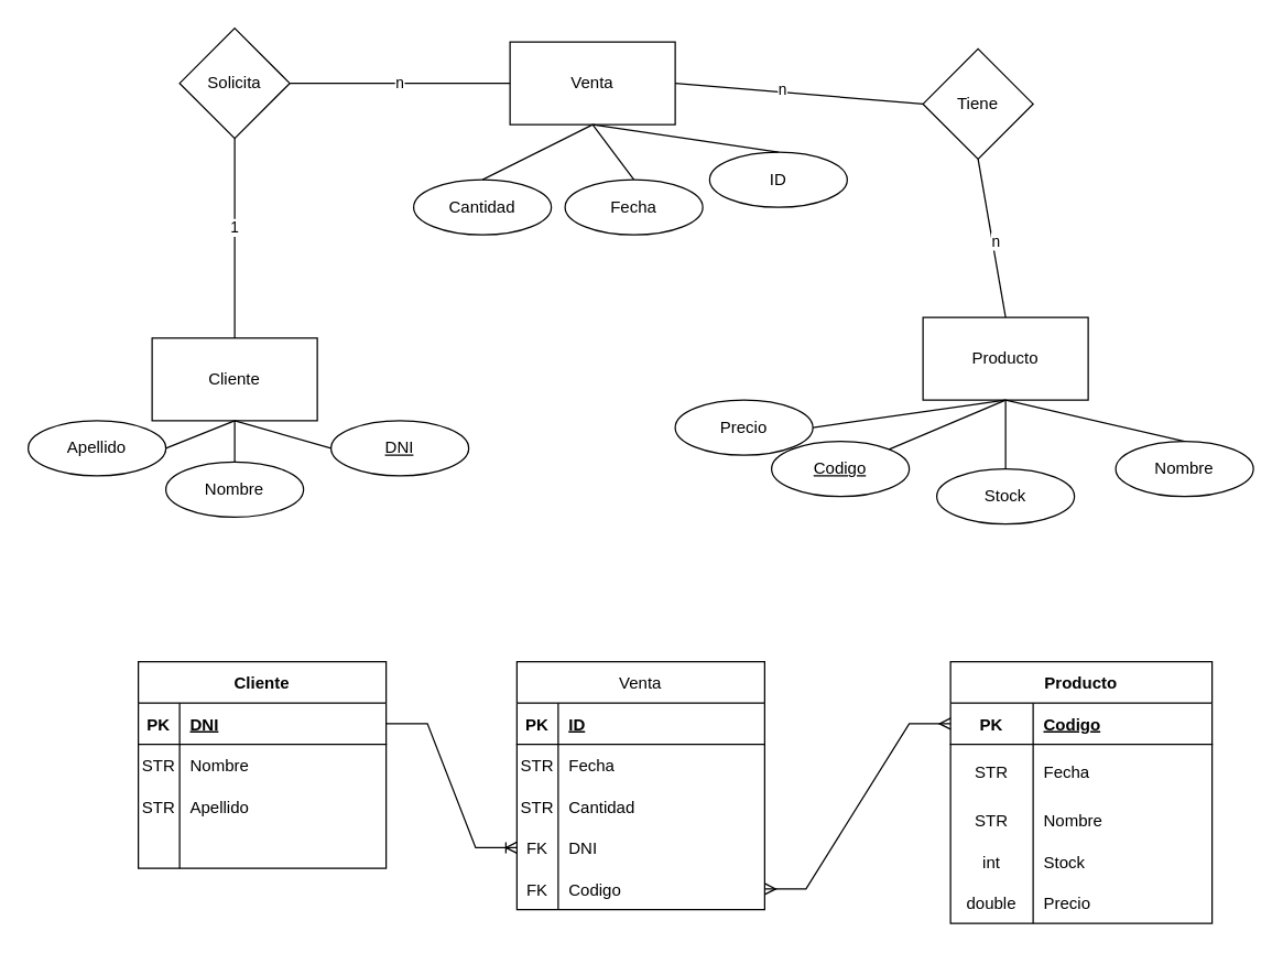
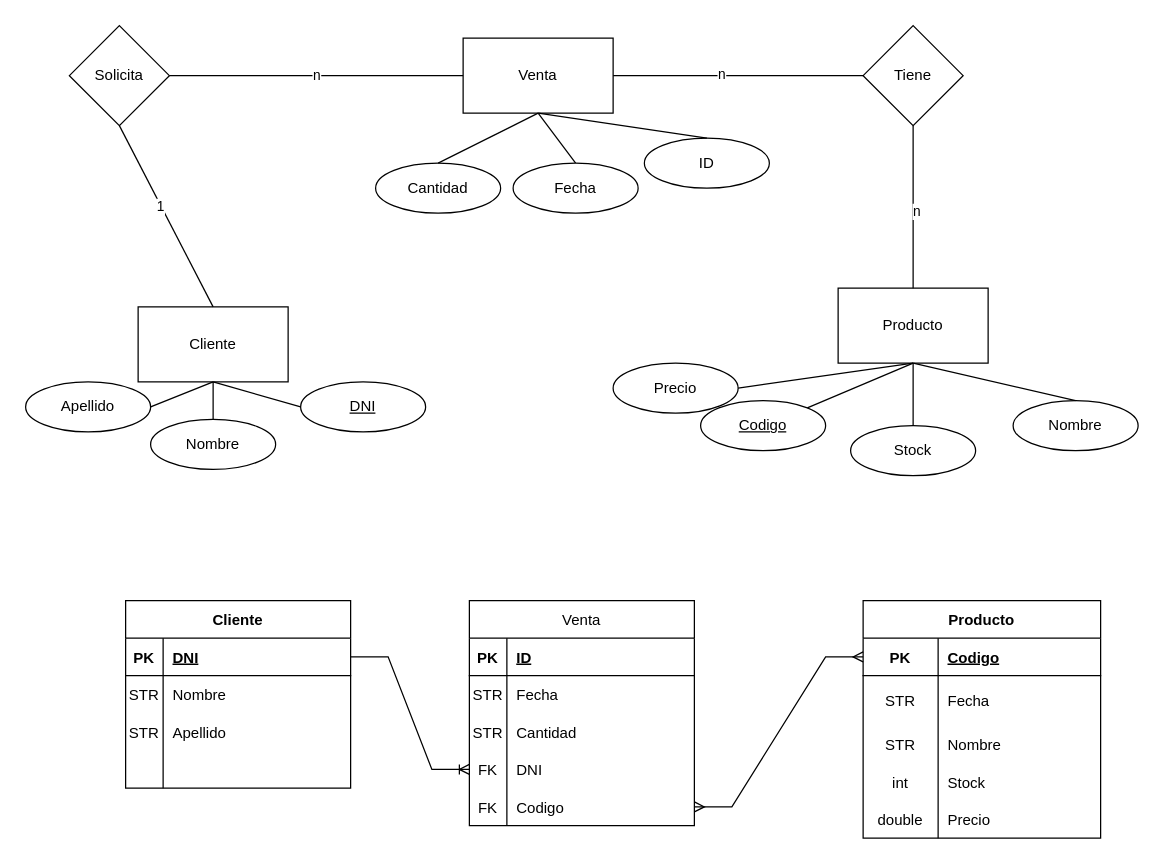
  <mxCell id="0" />
  <mxCell id="1" parent="0" />
  <mxCell id="2" value="Producto" style="rounded=0;whiteSpace=wrap;html=1;" vertex="1" parent="1"><mxGeometry x="670" y="230" width="120" height="60" as="geometry" /></mxCell>
  <mxCell id="3" value="Cliente" style="rounded=0;whiteSpace=wrap;html=1;" vertex="1" parent="1"><mxGeometry x="110" y="245" width="120" height="60" as="geometry" /></mxCell>
  <mxCell id="4" value="Venta" style="rounded=0;whiteSpace=wrap;html=1;" vertex="1" parent="1"><mxGeometry x="370" y="30" width="120" height="60" as="geometry" /></mxCell>
  <mxCell id="5" value="" style="endArrow=none;html=1;rounded=0;entryX=0.5;entryY=1;entryDx=0;entryDy=0;exitX=0.5;exitY=0;exitDx=0;exitDy=0;" edge="1" parent="1" source="6" target="4"><mxGeometry width="50" height="50" relative="1" as="geometry"><mxPoint x="500" y="150" as="sourcePoint" /><mxPoint x="500" y="140" as="targetPoint" /></mxGeometry></mxCell>
  <mxCell id="6" value="Fecha" style="ellipse;whiteSpace=wrap;html=1;align=center;" vertex="1" parent="1"><mxGeometry x="410" y="130" width="100" height="40" as="geometry" /></mxCell>
  <mxCell id="7" value="Cantidad" style="ellipse;whiteSpace=wrap;html=1;align=center;" vertex="1" parent="1"><mxGeometry x="300" y="130" width="100" height="40" as="geometry" /></mxCell>
  <mxCell id="8" value="" style="endArrow=none;html=1;rounded=0;exitX=0.5;exitY=0;exitDx=0;exitDy=0;" edge="1" parent="1" source="7"><mxGeometry width="50" height="50" relative="1" as="geometry"><mxPoint x="260" y="170" as="sourcePoint" /><mxPoint x="430" y="90" as="targetPoint" /></mxGeometry></mxCell>
  <mxCell id="9" value="Stock" style="ellipse;whiteSpace=wrap;html=1;align=center;" vertex="1" parent="1"><mxGeometry x="680" y="340" width="100" height="40" as="geometry" /></mxCell>
  <mxCell id="10" value="" style="endArrow=none;html=1;rounded=0;exitX=0.5;exitY=0;exitDx=0;exitDy=0;entryX=0.5;entryY=1;entryDx=0;entryDy=0;" edge="1" parent="1" source="9" target="2"><mxGeometry width="50" height="50" relative="1" as="geometry"><mxPoint x="700" y="340" as="sourcePoint" /><mxPoint x="740" y="290" as="targetPoint" /></mxGeometry></mxCell>
  <mxCell id="11" value="&lt;u&gt;Codigo&lt;/u&gt;" style="ellipse;whiteSpace=wrap;html=1;align=center;" vertex="1" parent="1"><mxGeometry x="560" y="320" width="100" height="40" as="geometry" /></mxCell>
  <mxCell id="12" value="Nombre" style="ellipse;whiteSpace=wrap;html=1;align=center;" vertex="1" parent="1"><mxGeometry x="810" y="320" width="100" height="40" as="geometry" /></mxCell>
  <mxCell id="13" value="Precio" style="ellipse;whiteSpace=wrap;html=1;align=center;" vertex="1" parent="1"><mxGeometry x="490" y="290" width="100" height="40" as="geometry" /></mxCell>
  <mxCell id="14" value="" style="endArrow=none;html=1;rounded=0;exitX=1;exitY=0;exitDx=0;exitDy=0;entryX=0.5;entryY=1;entryDx=0;entryDy=0;" edge="1" parent="1" source="11" target="2"><mxGeometry width="50" height="50" relative="1" as="geometry"><mxPoint x="740" y="350" as="sourcePoint" /><mxPoint x="740" y="300" as="targetPoint" /></mxGeometry></mxCell>
  <mxCell id="15" value="" style="endArrow=none;html=1;rounded=0;exitX=0.5;exitY=0;exitDx=0;exitDy=0;entryX=0.5;entryY=1;entryDx=0;entryDy=0;" edge="1" parent="1" source="12" target="2"><mxGeometry width="50" height="50" relative="1" as="geometry"><mxPoint x="750" y="360" as="sourcePoint" /><mxPoint x="750" y="310" as="targetPoint" /></mxGeometry></mxCell>
  <mxCell id="16" value="" style="endArrow=none;html=1;rounded=0;exitX=1;exitY=0.5;exitDx=0;exitDy=0;entryX=0.5;entryY=1;entryDx=0;entryDy=0;" edge="1" parent="1" source="13" target="2"><mxGeometry width="50" height="50" relative="1" as="geometry"><mxPoint x="760" y="370" as="sourcePoint" /><mxPoint x="760" y="320" as="targetPoint" /></mxGeometry></mxCell>
  <mxCell id="17" value="Apellido" style="ellipse;whiteSpace=wrap;html=1;align=center;" vertex="1" parent="1"><mxGeometry x="20" y="305" width="100" height="40" as="geometry" /></mxCell>
  <mxCell id="18" value="&lt;u&gt;DNI&lt;/u&gt;" style="ellipse;whiteSpace=wrap;html=1;align=center;" vertex="1" parent="1"><mxGeometry x="240" y="305" width="100" height="40" as="geometry" /></mxCell>
  <mxCell id="19" value="Nombre" style="ellipse;whiteSpace=wrap;html=1;align=center;" vertex="1" parent="1"><mxGeometry x="120" y="335" width="100" height="40" as="geometry" /></mxCell>
  <mxCell id="20" value="" style="endArrow=none;html=1;rounded=0;entryX=0.5;entryY=1;entryDx=0;entryDy=0;exitX=1;exitY=0.5;exitDx=0;exitDy=0;" edge="1" parent="1" source="17"><mxGeometry width="50" height="50" relative="1" as="geometry"><mxPoint x="100" y="335" as="sourcePoint" /><mxPoint x="170" y="305" as="targetPoint" /></mxGeometry></mxCell>
  <mxCell id="21" value="" style="endArrow=none;html=1;rounded=0;exitX=0.5;exitY=0;exitDx=0;exitDy=0;entryX=0.5;entryY=1;entryDx=0;entryDy=0;" edge="1" parent="1" source="19"><mxGeometry width="50" height="50" relative="1" as="geometry"><mxPoint x="-60" y="285" as="sourcePoint" /><mxPoint x="170" y="305" as="targetPoint" /></mxGeometry></mxCell>
  <mxCell id="22" value="" style="endArrow=none;html=1;rounded=0;exitX=0;exitY=0.5;exitDx=0;exitDy=0;entryX=0.5;entryY=1;entryDx=0;entryDy=0;" edge="1" parent="1" source="18"><mxGeometry width="50" height="50" relative="1" as="geometry"><mxPoint x="-50" y="295" as="sourcePoint" /><mxPoint x="170" y="305" as="targetPoint" /></mxGeometry></mxCell>
- <mxCell id="23" value="Tiene" style="rhombus;whiteSpace=wrap;html=1;" vertex="1" parent="1"><mxGeometry x="670" y="35" width="80" height="80" as="geometry" /></mxCell>
+ <mxCell id="23" value="Tiene" style="rhombus;whiteSpace=wrap;html=1;" vertex="1" parent="1"><mxGeometry x="690" y="20" width="80" height="80" as="geometry" /></mxCell>
  <mxCell id="24" value="" style="endArrow=none;html=1;rounded=0;exitX=1;exitY=0.5;exitDx=0;exitDy=0;entryX=0;entryY=0.5;entryDx=0;entryDy=0;" edge="1" parent="1" source="4" target="23"><mxGeometry width="50" height="50" relative="1" as="geometry"><mxPoint x="520" y="0" as="sourcePoint" /><mxPoint x="570" y="-50" as="targetPoint" /></mxGeometry></mxCell>
  <mxCell id="25" value="n" style="edgeLabel;html=1;align=center;verticalAlign=middle;resizable=0;points=[];" vertex="1" connectable="0" parent="24"><mxGeometry x="-0.138" y="2" relative="1" as="geometry"><mxPoint as="offset" /></mxGeometry></mxCell>
  <mxCell id="26" value="" style="endArrow=none;html=1;rounded=0;exitX=0.5;exitY=0;exitDx=0;exitDy=0;entryX=0.5;entryY=1;entryDx=0;entryDy=0;" edge="1" parent="1" source="2" target="23"><mxGeometry width="50" height="50" relative="1" as="geometry"><mxPoint x="520" y="0" as="sourcePoint" /><mxPoint x="570" y="-50" as="targetPoint" /></mxGeometry></mxCell>
  <mxCell id="27" value="n" style="edgeLabel;html=1;align=center;verticalAlign=middle;resizable=0;points=[];" vertex="1" connectable="0" parent="26"><mxGeometry x="-0.066" y="-2" relative="1" as="geometry"><mxPoint y="-1" as="offset" /></mxGeometry></mxCell>
- <mxCell id="28" value="Solicita" style="rhombus;whiteSpace=wrap;html=1;" vertex="1" parent="1"><mxGeometry x="130" y="20" width="80" height="80" as="geometry" /></mxCell>
+ <mxCell id="28" value="Solicita" style="rhombus;whiteSpace=wrap;html=1;" vertex="1" parent="1"><mxGeometry x="55" y="20" width="80" height="80" as="geometry" /></mxCell>
  <mxCell id="29" value="" style="endArrow=none;html=1;rounded=0;exitX=0.5;exitY=0;exitDx=0;exitDy=0;entryX=0.5;entryY=1;entryDx=0;entryDy=0;" edge="1" parent="1" source="3" target="28"><mxGeometry width="50" height="50" relative="1" as="geometry"><mxPoint x="400" y="120" as="sourcePoint" /><mxPoint x="450" y="70" as="targetPoint" /></mxGeometry></mxCell>
  <mxCell id="30" value="1" style="edgeLabel;html=1;align=center;verticalAlign=middle;resizable=0;points=[];" vertex="1" connectable="0" parent="29"><mxGeometry x="0.108" y="1" relative="1" as="geometry"><mxPoint y="-1" as="offset" /></mxGeometry></mxCell>
  <mxCell id="31" value="n" style="endArrow=none;html=1;rounded=0;entryX=0;entryY=0.5;entryDx=0;entryDy=0;exitX=1;exitY=0.5;exitDx=0;exitDy=0;" edge="1" parent="1" source="28" target="4"><mxGeometry width="50" height="50" relative="1" as="geometry"><mxPoint x="230" y="70" as="sourcePoint" /><mxPoint x="280" y="20" as="targetPoint" /></mxGeometry></mxCell>
  <mxCell id="32" value="Cliente" style="shape=table;startSize=30;container=1;collapsible=1;childLayout=tableLayout;fixedRows=1;rowLines=0;fontStyle=1;align=center;resizeLast=1;" vertex="1" parent="1"><mxGeometry x="100" y="480" width="180" height="150" as="geometry" /></mxCell>
  <mxCell id="33" value="" style="shape=tableRow;horizontal=0;startSize=0;swimlaneHead=0;swimlaneBody=0;fillColor=none;collapsible=0;dropTarget=0;points=[[0,0.5],[1,0.5]];portConstraint=eastwest;top=0;left=0;right=0;bottom=1;" vertex="1" parent="32"><mxGeometry y="30" width="180" height="30" as="geometry" /></mxCell>
  <mxCell id="34" value="PK" style="shape=partialRectangle;connectable=0;fillColor=none;top=0;left=0;bottom=0;right=0;fontStyle=1;overflow=hidden;" vertex="1" parent="33"><mxGeometry width="30" height="30" as="geometry"><mxRectangle width="30" height="30" as="alternateBounds" /></mxGeometry></mxCell>
  <mxCell id="35" value="DNI" style="shape=partialRectangle;connectable=0;fillColor=none;top=0;left=0;bottom=0;right=0;align=left;spacingLeft=6;fontStyle=5;overflow=hidden;" vertex="1" parent="33"><mxGeometry x="30" width="150" height="30" as="geometry"><mxRectangle width="150" height="30" as="alternateBounds" /></mxGeometry></mxCell>
  <mxCell id="36" value="" style="shape=tableRow;horizontal=0;startSize=0;swimlaneHead=0;swimlaneBody=0;fillColor=none;collapsible=0;dropTarget=0;points=[[0,0.5],[1,0.5]];portConstraint=eastwest;top=0;left=0;right=0;bottom=0;" vertex="1" parent="32"><mxGeometry y="60" width="180" height="30" as="geometry" /></mxCell>
  <mxCell id="37" value="STR" style="shape=partialRectangle;connectable=0;fillColor=none;top=0;left=0;bottom=0;right=0;editable=1;overflow=hidden;" vertex="1" parent="36"><mxGeometry width="30" height="30" as="geometry"><mxRectangle width="30" height="30" as="alternateBounds" /></mxGeometry></mxCell>
  <mxCell id="38" value="Nombre" style="shape=partialRectangle;connectable=0;fillColor=none;top=0;left=0;bottom=0;right=0;align=left;spacingLeft=6;overflow=hidden;" vertex="1" parent="36"><mxGeometry x="30" width="150" height="30" as="geometry"><mxRectangle width="150" height="30" as="alternateBounds" /></mxGeometry></mxCell>
  <mxCell id="39" value="" style="shape=tableRow;horizontal=0;startSize=0;swimlaneHead=0;swimlaneBody=0;fillColor=none;collapsible=0;dropTarget=0;points=[[0,0.5],[1,0.5]];portConstraint=eastwest;top=0;left=0;right=0;bottom=0;" vertex="1" parent="32"><mxGeometry y="90" width="180" height="30" as="geometry" /></mxCell>
  <mxCell id="40" value="STR" style="shape=partialRectangle;connectable=0;fillColor=none;top=0;left=0;bottom=0;right=0;editable=1;overflow=hidden;" vertex="1" parent="39"><mxGeometry width="30" height="30" as="geometry"><mxRectangle width="30" height="30" as="alternateBounds" /></mxGeometry></mxCell>
  <mxCell id="41" value="Apellido" style="shape=partialRectangle;connectable=0;fillColor=none;top=0;left=0;bottom=0;right=0;align=left;spacingLeft=6;overflow=hidden;" vertex="1" parent="39"><mxGeometry x="30" width="150" height="30" as="geometry"><mxRectangle width="150" height="30" as="alternateBounds" /></mxGeometry></mxCell>
  <mxCell id="42" value="" style="shape=tableRow;horizontal=0;startSize=0;swimlaneHead=0;swimlaneBody=0;fillColor=none;collapsible=0;dropTarget=0;points=[[0,0.5],[1,0.5]];portConstraint=eastwest;top=0;left=0;right=0;bottom=0;" vertex="1" parent="32"><mxGeometry y="120" width="180" height="30" as="geometry" /></mxCell>
  <mxCell id="43" value="" style="shape=partialRectangle;connectable=0;fillColor=none;top=0;left=0;bottom=0;right=0;editable=1;overflow=hidden;" vertex="1" parent="42"><mxGeometry width="30" height="30" as="geometry"><mxRectangle width="30" height="30" as="alternateBounds" /></mxGeometry></mxCell>
  <mxCell id="44" value="" style="shape=partialRectangle;connectable=0;fillColor=none;top=0;left=0;bottom=0;right=0;align=left;spacingLeft=6;overflow=hidden;" vertex="1" parent="42"><mxGeometry x="30" width="150" height="30" as="geometry"><mxRectangle width="150" height="30" as="alternateBounds" /></mxGeometry></mxCell>
  <mxCell id="45" value="Venta" style="shape=table;startSize=30;container=1;collapsible=1;childLayout=tableLayout;fixedRows=1;rowLines=0;fontStyle=0;align=center;resizeLast=1;" vertex="1" parent="1"><mxGeometry x="375" y="480" width="180" height="180" as="geometry" /></mxCell>
  <mxCell id="46" value="" style="shape=tableRow;horizontal=0;startSize=0;swimlaneHead=0;swimlaneBody=0;fillColor=none;collapsible=0;dropTarget=0;points=[[0,0.5],[1,0.5]];portConstraint=eastwest;top=0;left=0;right=0;bottom=1;" vertex="1" parent="45"><mxGeometry y="30" width="180" height="30" as="geometry" /></mxCell>
  <mxCell id="47" value="PK" style="shape=partialRectangle;connectable=0;fillColor=none;top=0;left=0;bottom=0;right=0;fontStyle=1;overflow=hidden;" vertex="1" parent="46"><mxGeometry width="30" height="30" as="geometry"><mxRectangle width="30" height="30" as="alternateBounds" /></mxGeometry></mxCell>
  <mxCell id="48" value="ID" style="shape=partialRectangle;connectable=0;fillColor=none;top=0;left=0;bottom=0;right=0;align=left;spacingLeft=6;fontStyle=5;overflow=hidden;" vertex="1" parent="46"><mxGeometry x="30" width="150" height="30" as="geometry"><mxRectangle width="150" height="30" as="alternateBounds" /></mxGeometry></mxCell>
  <mxCell id="49" value="" style="shape=tableRow;horizontal=0;startSize=0;swimlaneHead=0;swimlaneBody=0;fillColor=none;collapsible=0;dropTarget=0;points=[[0,0.5],[1,0.5]];portConstraint=eastwest;top=0;left=0;right=0;bottom=0;" vertex="1" parent="45"><mxGeometry y="60" width="180" height="30" as="geometry" /></mxCell>
  <mxCell id="50" value="STR" style="shape=partialRectangle;connectable=0;fillColor=none;top=0;left=0;bottom=0;right=0;editable=1;overflow=hidden;" vertex="1" parent="49"><mxGeometry width="30" height="30" as="geometry"><mxRectangle width="30" height="30" as="alternateBounds" /></mxGeometry></mxCell>
  <mxCell id="51" value="Fecha" style="shape=partialRectangle;connectable=0;fillColor=none;top=0;left=0;bottom=0;right=0;align=left;spacingLeft=6;overflow=hidden;" vertex="1" parent="49"><mxGeometry x="30" width="150" height="30" as="geometry"><mxRectangle width="150" height="30" as="alternateBounds" /></mxGeometry></mxCell>
  <mxCell id="52" value="" style="shape=tableRow;horizontal=0;startSize=0;swimlaneHead=0;swimlaneBody=0;fillColor=none;collapsible=0;dropTarget=0;points=[[0,0.5],[1,0.5]];portConstraint=eastwest;top=0;left=0;right=0;bottom=0;" vertex="1" parent="45"><mxGeometry y="90" width="180" height="30" as="geometry" /></mxCell>
  <mxCell id="53" value="STR" style="shape=partialRectangle;connectable=0;fillColor=none;top=0;left=0;bottom=0;right=0;editable=1;overflow=hidden;" vertex="1" parent="52"><mxGeometry width="30" height="30" as="geometry"><mxRectangle width="30" height="30" as="alternateBounds" /></mxGeometry></mxCell>
  <mxCell id="54" value="Cantidad" style="shape=partialRectangle;connectable=0;fillColor=none;top=0;left=0;bottom=0;right=0;align=left;spacingLeft=6;overflow=hidden;" vertex="1" parent="52"><mxGeometry x="30" width="150" height="30" as="geometry"><mxRectangle width="150" height="30" as="alternateBounds" /></mxGeometry></mxCell>
  <mxCell id="55" value="" style="shape=tableRow;horizontal=0;startSize=0;swimlaneHead=0;swimlaneBody=0;fillColor=none;collapsible=0;dropTarget=0;points=[[0,0.5],[1,0.5]];portConstraint=eastwest;top=0;left=0;right=0;bottom=0;" vertex="1" parent="45"><mxGeometry y="120" width="180" height="30" as="geometry" /></mxCell>
  <mxCell id="56" value="FK" style="shape=partialRectangle;connectable=0;fillColor=none;top=0;left=0;bottom=0;right=0;editable=1;overflow=hidden;" vertex="1" parent="55"><mxGeometry width="30" height="30" as="geometry"><mxRectangle width="30" height="30" as="alternateBounds" /></mxGeometry></mxCell>
  <mxCell id="57" value="DNI" style="shape=partialRectangle;connectable=0;fillColor=none;top=0;left=0;bottom=0;right=0;align=left;spacingLeft=6;overflow=hidden;" vertex="1" parent="55"><mxGeometry x="30" width="150" height="30" as="geometry"><mxRectangle width="150" height="30" as="alternateBounds" /></mxGeometry></mxCell>
  <mxCell id="58" value="" style="shape=tableRow;horizontal=0;startSize=0;swimlaneHead=0;swimlaneBody=0;fillColor=none;collapsible=0;dropTarget=0;points=[[0,0.5],[1,0.5]];portConstraint=eastwest;top=0;left=0;right=0;bottom=0;" vertex="1" parent="45"><mxGeometry y="150" width="180" height="30" as="geometry" /></mxCell>
  <mxCell id="59" value="FK" style="shape=partialRectangle;connectable=0;fillColor=none;top=0;left=0;bottom=0;right=0;editable=1;overflow=hidden;" vertex="1" parent="58"><mxGeometry width="30" height="30" as="geometry"><mxRectangle width="30" height="30" as="alternateBounds" /></mxGeometry></mxCell>
  <mxCell id="60" value="Codigo" style="shape=partialRectangle;connectable=0;fillColor=none;top=0;left=0;bottom=0;right=0;align=left;spacingLeft=6;overflow=hidden;" vertex="1" parent="58"><mxGeometry x="30" width="150" height="30" as="geometry"><mxRectangle width="150" height="30" as="alternateBounds" /></mxGeometry></mxCell>
  <mxCell id="61" value="ID" style="ellipse;whiteSpace=wrap;html=1;align=center;" vertex="1" parent="1"><mxGeometry x="515" y="110" width="100" height="40" as="geometry" /></mxCell>
  <mxCell id="62" value="" style="endArrow=none;html=1;rounded=0;entryX=0.5;entryY=1;entryDx=0;entryDy=0;exitX=0.5;exitY=0;exitDx=0;exitDy=0;" edge="1" parent="1" source="61" target="4"><mxGeometry width="50" height="50" relative="1" as="geometry"><mxPoint x="470" y="140" as="sourcePoint" /><mxPoint x="440" y="100" as="targetPoint" /></mxGeometry></mxCell>
  <mxCell id="63" value="Producto" style="shape=table;startSize=30;container=1;collapsible=1;childLayout=tableLayout;fixedRows=1;rowLines=0;fontStyle=1;align=center;resizeLast=1;" vertex="1" parent="1"><mxGeometry x="690" y="480" width="190" height="190" as="geometry" /></mxCell>
  <mxCell id="64" value="" style="shape=tableRow;horizontal=0;startSize=0;swimlaneHead=0;swimlaneBody=0;fillColor=none;collapsible=0;dropTarget=0;points=[[0,0.5],[1,0.5]];portConstraint=eastwest;top=0;left=0;right=0;bottom=1;" vertex="1" parent="63"><mxGeometry y="30" width="190" height="30" as="geometry" /></mxCell>
  <mxCell id="65" value="PK" style="shape=partialRectangle;connectable=0;fillColor=none;top=0;left=0;bottom=0;right=0;fontStyle=1;overflow=hidden;" vertex="1" parent="64"><mxGeometry width="60" height="30" as="geometry"><mxRectangle width="60" height="30" as="alternateBounds" /></mxGeometry></mxCell>
  <mxCell id="66" value="Codigo" style="shape=partialRectangle;connectable=0;fillColor=none;top=0;left=0;bottom=0;right=0;align=left;spacingLeft=6;fontStyle=5;overflow=hidden;" vertex="1" parent="64"><mxGeometry x="60" width="130" height="30" as="geometry"><mxRectangle width="130" height="30" as="alternateBounds" /></mxGeometry></mxCell>
  <mxCell id="67" value="" style="shape=tableRow;horizontal=0;startSize=0;swimlaneHead=0;swimlaneBody=0;fillColor=none;collapsible=0;dropTarget=0;points=[[0,0.5],[1,0.5]];portConstraint=eastwest;top=0;left=0;right=0;bottom=0;" vertex="1" parent="63"><mxGeometry y="60" width="190" height="40" as="geometry" /></mxCell>
  <mxCell id="68" value="STR" style="shape=partialRectangle;connectable=0;fillColor=none;top=0;left=0;bottom=0;right=0;editable=1;overflow=hidden;" vertex="1" parent="67"><mxGeometry width="60" height="40" as="geometry"><mxRectangle width="60" height="40" as="alternateBounds" /></mxGeometry></mxCell>
  <mxCell id="69" value="Fecha" style="shape=partialRectangle;connectable=0;fillColor=none;top=0;left=0;bottom=0;right=0;align=left;spacingLeft=6;overflow=hidden;" vertex="1" parent="67"><mxGeometry x="60" width="130" height="40" as="geometry"><mxRectangle width="130" height="40" as="alternateBounds" /></mxGeometry></mxCell>
  <mxCell id="70" value="" style="shape=tableRow;horizontal=0;startSize=0;swimlaneHead=0;swimlaneBody=0;fillColor=none;collapsible=0;dropTarget=0;points=[[0,0.5],[1,0.5]];portConstraint=eastwest;top=0;left=0;right=0;bottom=0;" vertex="1" parent="63"><mxGeometry y="100" width="190" height="30" as="geometry" /></mxCell>
  <mxCell id="71" value="STR" style="shape=partialRectangle;connectable=0;fillColor=none;top=0;left=0;bottom=0;right=0;editable=1;overflow=hidden;" vertex="1" parent="70"><mxGeometry width="60" height="30" as="geometry"><mxRectangle width="60" height="30" as="alternateBounds" /></mxGeometry></mxCell>
  <mxCell id="72" value="Nombre" style="shape=partialRectangle;connectable=0;fillColor=none;top=0;left=0;bottom=0;right=0;align=left;spacingLeft=6;overflow=hidden;" vertex="1" parent="70"><mxGeometry x="60" width="130" height="30" as="geometry"><mxRectangle width="130" height="30" as="alternateBounds" /></mxGeometry></mxCell>
  <mxCell id="73" value="" style="shape=tableRow;horizontal=0;startSize=0;swimlaneHead=0;swimlaneBody=0;fillColor=none;collapsible=0;dropTarget=0;points=[[0,0.5],[1,0.5]];portConstraint=eastwest;top=0;left=0;right=0;bottom=0;" vertex="1" parent="63"><mxGeometry y="130" width="190" height="30" as="geometry" /></mxCell>
  <mxCell id="74" value="int" style="shape=partialRectangle;connectable=0;fillColor=none;top=0;left=0;bottom=0;right=0;editable=1;overflow=hidden;" vertex="1" parent="73"><mxGeometry width="60" height="30" as="geometry"><mxRectangle width="60" height="30" as="alternateBounds" /></mxGeometry></mxCell>
  <mxCell id="75" value="Stock" style="shape=partialRectangle;connectable=0;fillColor=none;top=0;left=0;bottom=0;right=0;align=left;spacingLeft=6;overflow=hidden;" vertex="1" parent="73"><mxGeometry x="60" width="130" height="30" as="geometry"><mxRectangle width="130" height="30" as="alternateBounds" /></mxGeometry></mxCell>
  <mxCell id="76" value="" style="shape=tableRow;horizontal=0;startSize=0;swimlaneHead=0;swimlaneBody=0;fillColor=none;collapsible=0;dropTarget=0;points=[[0,0.5],[1,0.5]];portConstraint=eastwest;top=0;left=0;right=0;bottom=0;" vertex="1" parent="63"><mxGeometry y="160" width="190" height="30" as="geometry" /></mxCell>
  <mxCell id="77" value="double" style="shape=partialRectangle;connectable=0;fillColor=none;top=0;left=0;bottom=0;right=0;editable=1;overflow=hidden;" vertex="1" parent="76"><mxGeometry width="60" height="30" as="geometry"><mxRectangle width="60" height="30" as="alternateBounds" /></mxGeometry></mxCell>
  <mxCell id="78" value="Precio" style="shape=partialRectangle;connectable=0;fillColor=none;top=0;left=0;bottom=0;right=0;align=left;spacingLeft=6;overflow=hidden;" vertex="1" parent="76"><mxGeometry x="60" width="130" height="30" as="geometry"><mxRectangle width="130" height="30" as="alternateBounds" /></mxGeometry></mxCell>
  <mxCell id="79" value="" style="edgeStyle=entityRelationEdgeStyle;fontSize=12;html=1;endArrow=ERoneToMany;rounded=0;exitX=1;exitY=0.5;exitDx=0;exitDy=0;entryX=0;entryY=0.5;entryDx=0;entryDy=0;" edge="1" parent="1" source="33" target="55"><mxGeometry width="100" height="100" relative="1" as="geometry"><mxPoint x="400" y="420" as="sourcePoint" /><mxPoint x="500" y="320" as="targetPoint" /></mxGeometry></mxCell>
  <mxCell id="80" value="" style="edgeStyle=entityRelationEdgeStyle;fontSize=12;html=1;endArrow=ERmany;startArrow=ERmany;rounded=0;entryX=0;entryY=0.5;entryDx=0;entryDy=0;exitX=1;exitY=0.5;exitDx=0;exitDy=0;" edge="1" parent="1" source="58" target="64"><mxGeometry width="100" height="100" relative="1" as="geometry"><mxPoint x="550" y="790" as="sourcePoint" /><mxPoint x="650" y="690" as="targetPoint" /></mxGeometry></mxCell>
